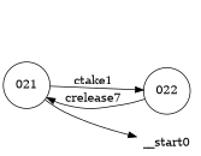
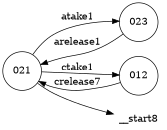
  digraph {
    rankdir=LR
    node [shape=circle]
    edge [modality=MUST style="strict"]
    n1 [label=021]
-   n3 [label=022]
-   __start0 [height=0 shape=none width=0]
+   n2 [label=023]
+   n3 [label=012]
+   __start0 [height=0 shape=none width=0 label=__start8]
+   n1 -> n2 [label=atake1]
    n1 -> n3 [label=ctake1]
    n1 -> __start0 [modality="" style=""]
+   n2 -> n1 [label=arelease1]
    n3 -> n1 [label=crelease7]
  }
